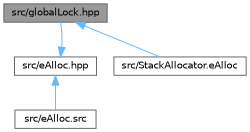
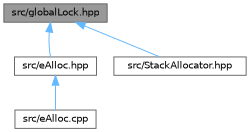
  digraph {
    fontname="DejaVu Sans"
    node [color=grey40 fillcolor=white fontname="DejaVu Sans" fontsize=10 shape=box style=filled]
    edge [color=steelblue1 dir=back fontname="DejaVu Sans" fontsize=10 labelfontname=Helvetica labelfontsize=10 style=solid]
    n1 [color=gray40 fillcolor=grey60 fontcolor=black height=0.2 label="src/globalLock.hpp" width=0.4]
    n2 [height=0.2 label="src/eAlloc.hpp" width=0.4]
-   n3 [height=0.2 label="src/StackAllocator.eAlloc" width=0.4]
-   n4 [height=0.2 label="src/eAlloc.src" width=0.4]
-   n2 -> n1
+   n3 [height=0.2 label="src/StackAllocator.hpp" width=0.4]
+   n4 [height=0.2 label="src/eAlloc.cpp" width=0.4]
+   n1 -> n2
    n1 -> n3
    n2 -> n4
  }
